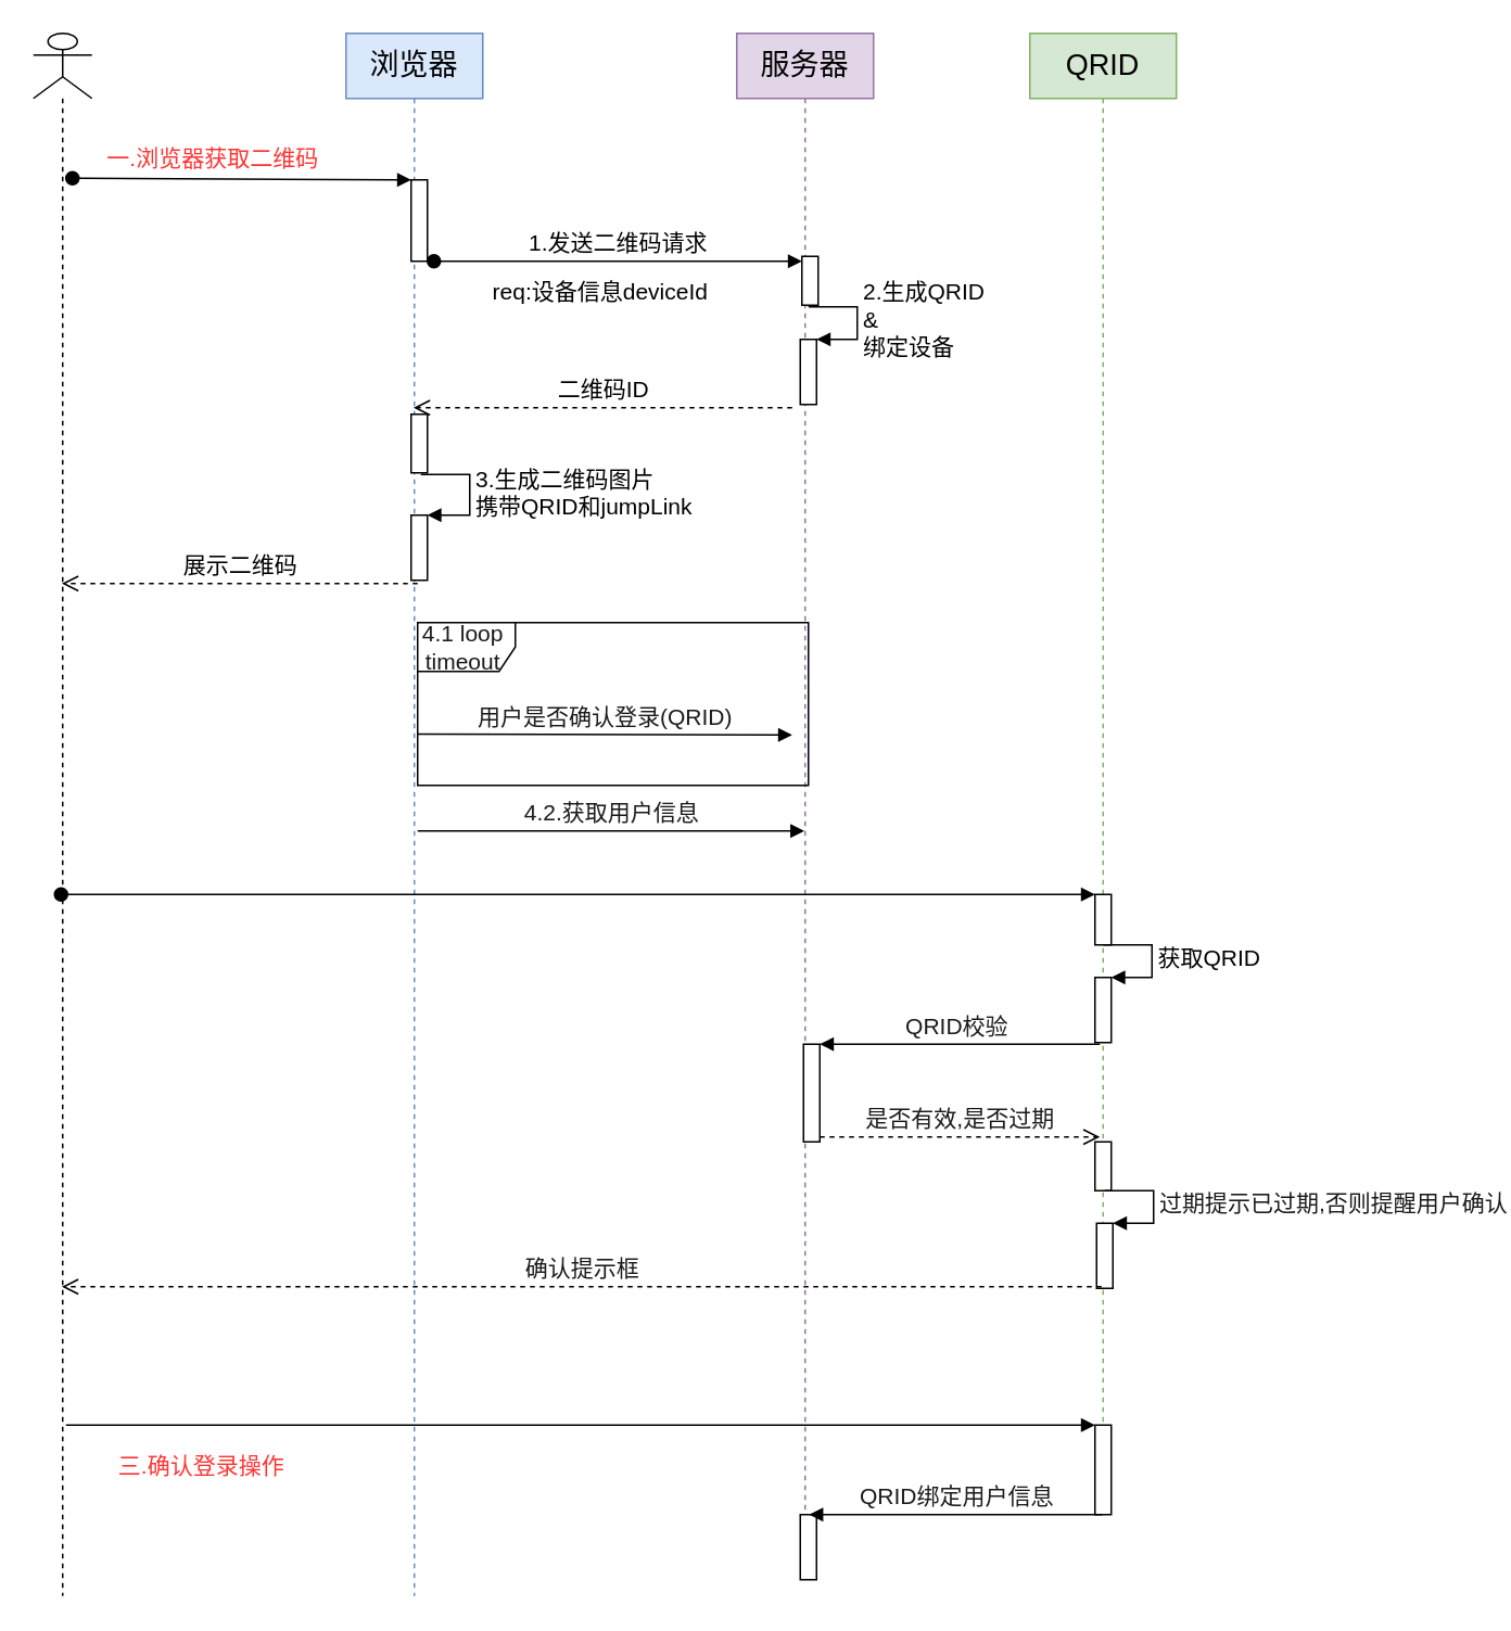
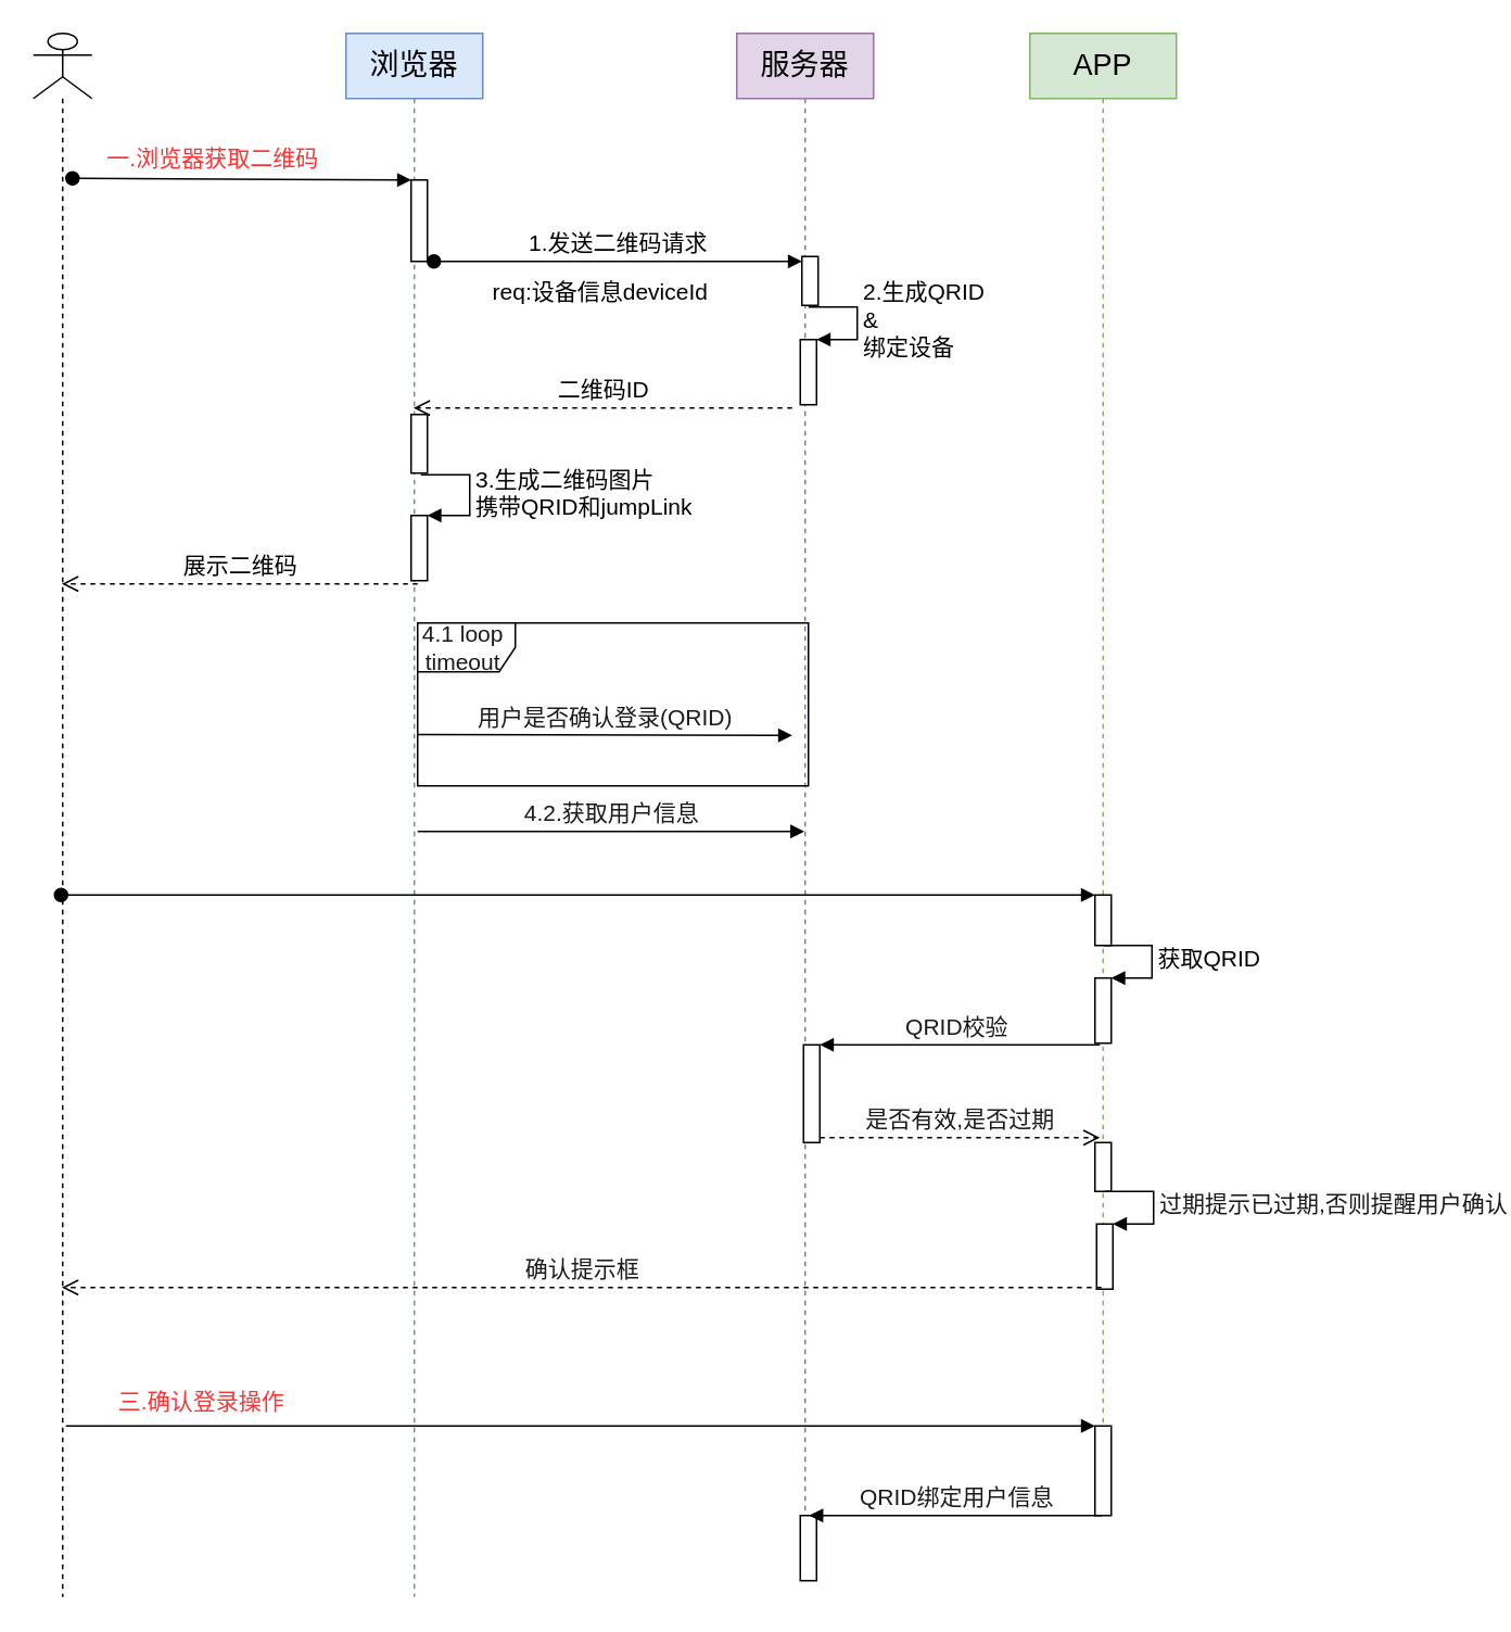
  <mxCell id="0" />
  <mxCell id="1" parent="0" />
  <mxCell id="2" value="" style="shape=umlLifeline;participant=umlActor;perimeter=lifelinePerimeter;whiteSpace=wrap;html=1;container=1;collapsible=0;recursiveResize=0;verticalAlign=top;spacingTop=36;outlineConnect=0;" parent="1" vertex="1"><mxGeometry x="20" y="20" width="36" height="960" as="geometry" /></mxCell>
  <mxCell id="3" value="&lt;font style=&quot;font-size: 18px&quot;&gt;浏览器&lt;/font&gt;" style="shape=umlLifeline;perimeter=lifelinePerimeter;whiteSpace=wrap;html=1;container=1;collapsible=0;recursiveResize=0;outlineConnect=0;fillColor=#dae8fc;strokeColor=#6c8ebf;" parent="1" vertex="1"><mxGeometry x="212" y="20" width="84" height="960" as="geometry" /></mxCell>
  <mxCell id="4" value="" style="html=1;points=[];perimeter=orthogonalPerimeter;fontSize=18;" parent="3" vertex="1"><mxGeometry x="40" y="90" width="10" height="50" as="geometry" /></mxCell>
  <mxCell id="5" value="" style="html=1;points=[];perimeter=orthogonalPerimeter;fontSize=14;" parent="3" vertex="1"><mxGeometry x="40" y="234" width="10" height="36" as="geometry" /></mxCell>
  <mxCell id="6" value="" style="html=1;points=[];perimeter=orthogonalPerimeter;fontSize=14;" parent="3" vertex="1"><mxGeometry x="40" y="296" width="10" height="40" as="geometry" /></mxCell>
  <mxCell id="7" value="3.生成二维码图片&lt;br&gt;携带QRID和jumpLink" style="edgeStyle=orthogonalEdgeStyle;html=1;align=left;spacingLeft=2;endArrow=block;rounded=0;entryX=1;entryY=0;fontSize=14;" parent="3" target="6" edge="1"><mxGeometry relative="1" as="geometry"><mxPoint x="46" y="271" as="sourcePoint" /><Array as="points"><mxPoint x="76" y="271" /></Array></mxGeometry></mxCell>
  <mxCell id="8" value="&lt;font color=&quot;#1a1a1a&quot;&gt;4.2.获取用户信息&lt;/font&gt;" style="html=1;verticalAlign=bottom;endArrow=block;rounded=0;fontSize=14;fontColor=#FF3333;" edge="1" parent="3" target="9"><mxGeometry width="80" relative="1" as="geometry"><mxPoint x="44" y="490" as="sourcePoint" /><mxPoint x="124" y="490" as="targetPoint" /></mxGeometry></mxCell>
  <mxCell id="9" value="&lt;font style=&quot;font-size: 18px&quot;&gt;服务器&lt;/font&gt;" style="shape=umlLifeline;perimeter=lifelinePerimeter;whiteSpace=wrap;html=1;container=1;collapsible=0;recursiveResize=0;outlineConnect=0;fillColor=#e1d5e7;strokeColor=#9673a6;" parent="1" vertex="1"><mxGeometry x="452" y="20" width="84" height="950" as="geometry" /></mxCell>
  <mxCell id="10" value="" style="html=1;points=[];perimeter=orthogonalPerimeter;fontSize=14;" parent="9" vertex="1"><mxGeometry x="39" y="188" width="10" height="40" as="geometry" /></mxCell>
  <mxCell id="11" value="2.生成QRID&lt;br&gt;&amp;amp;&lt;br&gt;绑定设备" style="edgeStyle=orthogonalEdgeStyle;html=1;align=left;spacingLeft=2;endArrow=block;rounded=0;entryX=1;entryY=0;fontSize=14;" parent="9" target="10" edge="1"><mxGeometry relative="1" as="geometry"><mxPoint x="44" y="168" as="sourcePoint" /><Array as="points"><mxPoint x="74" y="168" /></Array></mxGeometry></mxCell>
  <mxCell id="12" value="" style="html=1;points=[];perimeter=orthogonalPerimeter;fontSize=14;fontColor=#1A1A1A;" vertex="1" parent="9"><mxGeometry x="39" y="910" width="10" height="40" as="geometry" /></mxCell>
- <mxCell id="13" value="&lt;font style=&quot;font-size: 18px&quot;&gt;QRID&lt;/font&gt;" style="shape=umlLifeline;perimeter=lifelinePerimeter;whiteSpace=wrap;html=1;container=1;collapsible=0;recursiveResize=0;outlineConnect=0;fillColor=#d5e8d4;strokeColor=#82b366;" parent="1" vertex="1"><mxGeometry x="632" y="20" width="90" height="880" as="geometry" /></mxCell>
+ <mxCell id="13" value="&lt;font style=&quot;font-size: 18px&quot;&gt;APP&lt;/font&gt;" style="shape=umlLifeline;perimeter=lifelinePerimeter;whiteSpace=wrap;html=1;container=1;collapsible=0;recursiveResize=0;outlineConnect=0;fillColor=#d5e8d4;strokeColor=#82b366;" parent="1" vertex="1"><mxGeometry x="632" y="20" width="90" height="880" as="geometry" /></mxCell>
  <mxCell id="14" value="" style="html=1;points=[];perimeter=orthogonalPerimeter;fontSize=14;" parent="13" vertex="1"><mxGeometry x="40" y="529" width="10" height="31" as="geometry" /></mxCell>
  <mxCell id="15" value="" style="html=1;points=[];perimeter=orthogonalPerimeter;fontSize=14;" parent="13" vertex="1"><mxGeometry x="40" y="580" width="10" height="40" as="geometry" /></mxCell>
  <mxCell id="16" value="获取QRID" style="edgeStyle=orthogonalEdgeStyle;html=1;align=left;spacingLeft=2;endArrow=block;rounded=0;entryX=1;entryY=0;fontSize=14;" parent="13" target="15" edge="1"><mxGeometry relative="1" as="geometry"><mxPoint x="45" y="560" as="sourcePoint" /><Array as="points"><mxPoint x="75" y="560" /></Array></mxGeometry></mxCell>
  <mxCell id="17" value="" style="html=1;points=[];perimeter=orthogonalPerimeter;fontSize=14;fontColor=#1A1A1A;" parent="13" vertex="1"><mxGeometry x="40" y="681" width="10" height="30" as="geometry" /></mxCell>
  <mxCell id="18" value="" style="html=1;points=[];perimeter=orthogonalPerimeter;fontSize=14;fontColor=#1A1A1A;" parent="13" vertex="1"><mxGeometry x="40" y="855" width="10" height="55" as="geometry" /></mxCell>
  <mxCell id="19" value="" style="html=1;verticalAlign=bottom;startArrow=oval;endArrow=block;startSize=8;rounded=0;fontSize=18;exitX=1.1;exitY=0.98;exitDx=0;exitDy=0;exitPerimeter=0;" parent="1" target="4" edge="1"><mxGeometry relative="1" as="geometry"><mxPoint x="44" y="109.02" as="sourcePoint" /></mxGeometry></mxCell>
  <mxCell id="20" value="" style="html=1;points=[];perimeter=orthogonalPerimeter;fontSize=14;" parent="1" vertex="1"><mxGeometry x="492" y="157" width="10" height="30" as="geometry" /></mxCell>
  <mxCell id="21" value="1.发送二维码请求" style="html=1;verticalAlign=bottom;startArrow=oval;endArrow=block;startSize=8;rounded=0;fontSize=14;" parent="1" target="20" edge="1"><mxGeometry relative="1" as="geometry"><mxPoint x="266" y="160" as="sourcePoint" /></mxGeometry></mxCell>
  <mxCell id="22" value="req:设备信息deviceId" style="text;html=1;align=center;verticalAlign=middle;resizable=0;points=[];autosize=1;strokeColor=none;fillColor=none;fontSize=14;" parent="1" vertex="1"><mxGeometry x="293" y="169" width="150" height="20" as="geometry" /></mxCell>
  <mxCell id="23" value="二维码ID" style="html=1;verticalAlign=bottom;endArrow=open;dashed=1;endSize=8;rounded=0;fontSize=14;" parent="1" target="3" edge="1"><mxGeometry relative="1" as="geometry"><mxPoint x="486" y="250" as="sourcePoint" /><mxPoint x="406" y="250" as="targetPoint" /></mxGeometry></mxCell>
  <mxCell id="24" value="展示二维码" style="html=1;verticalAlign=bottom;endArrow=open;dashed=1;endSize=8;rounded=0;fontSize=14;" parent="1" edge="1"><mxGeometry relative="1" as="geometry"><mxPoint x="256" y="358" as="sourcePoint" /><mxPoint x="37.5" y="358" as="targetPoint" /></mxGeometry></mxCell>
  <mxCell id="25" value="" style="html=1;verticalAlign=bottom;startArrow=oval;endArrow=block;startSize=8;rounded=0;fontSize=14;" parent="1" target="14" edge="1"><mxGeometry relative="1" as="geometry"><mxPoint x="37" y="549" as="sourcePoint" /></mxGeometry></mxCell>
  <mxCell id="26" value="" style="html=1;points=[];perimeter=orthogonalPerimeter;fontSize=14;fontColor=#99FFFF;" parent="1" vertex="1"><mxGeometry x="493" y="641" width="10" height="60" as="geometry" /></mxCell>
  <mxCell id="27" value="&lt;font color=&quot;#1a1a1a&quot;&gt;QRID校验&amp;nbsp;&lt;/font&gt;" style="html=1;verticalAlign=bottom;endArrow=block;entryX=1;entryY=0;rounded=0;fontSize=14;fontColor=#99FFFF;" parent="1" target="26" edge="1"><mxGeometry relative="1" as="geometry"><mxPoint x="675" y="641" as="sourcePoint" /></mxGeometry></mxCell>
  <mxCell id="28" value="&lt;span style=&quot;color: rgb(26 , 26 , 26)&quot;&gt;是否有效,是否过期&lt;/span&gt;" style="html=1;verticalAlign=bottom;endArrow=open;dashed=1;endSize=8;exitX=1;exitY=0.95;rounded=0;fontSize=14;fontColor=#99FFFF;" parent="1" source="26" edge="1"><mxGeometry relative="1" as="geometry"><mxPoint x="675" y="698" as="targetPoint" /></mxGeometry></mxCell>
  <mxCell id="29" value="" style="html=1;points=[];perimeter=orthogonalPerimeter;fontSize=14;fontColor=#1A1A1A;" parent="1" vertex="1"><mxGeometry x="673" y="751" width="10" height="40" as="geometry" /></mxCell>
  <mxCell id="30" value="过期提示已过期,否则提醒用户确认" style="edgeStyle=orthogonalEdgeStyle;html=1;align=left;spacingLeft=2;endArrow=block;rounded=0;entryX=1;entryY=0;fontSize=14;fontColor=#1A1A1A;" parent="1" target="29" edge="1"><mxGeometry relative="1" as="geometry"><mxPoint x="678" y="731" as="sourcePoint" /><Array as="points"><mxPoint x="708" y="731" /></Array></mxGeometry></mxCell>
  <mxCell id="31" value="确认提示框" style="html=1;verticalAlign=bottom;endArrow=open;dashed=1;endSize=8;rounded=0;fontSize=14;fontColor=#1A1A1A;" parent="1" edge="1"><mxGeometry relative="1" as="geometry"><mxPoint x="676" y="790" as="sourcePoint" /><mxPoint x="37.5" y="790" as="targetPoint" /></mxGeometry></mxCell>
  <mxCell id="32" value="" style="html=1;verticalAlign=bottom;endArrow=block;entryX=0;entryY=0;rounded=0;fontSize=14;fontColor=#1A1A1A;" parent="1" target="18" edge="1"><mxGeometry relative="1" as="geometry"><mxPoint x="40" y="875" as="sourcePoint" /></mxGeometry></mxCell>
  <mxCell id="33" value="QRID绑定用户信息" style="html=1;verticalAlign=bottom;endArrow=block;rounded=0;fontSize=14;fontColor=#1A1A1A;" parent="1" edge="1"><mxGeometry width="80" relative="1" as="geometry"><mxPoint x="676.5" y="930" as="sourcePoint" /><mxPoint x="496.5" y="930" as="targetPoint" /></mxGeometry></mxCell>
  <mxCell id="34" value="4.1 loop&amp;nbsp;&lt;br&gt;timeout&amp;nbsp;" style="shape=umlFrame;whiteSpace=wrap;html=1;fontSize=14;fontColor=#1A1A1A;" parent="1" vertex="1"><mxGeometry x="256" y="382" width="240" height="100" as="geometry" /></mxCell>
  <mxCell id="35" value="用户是否确认登录(QRID)" style="html=1;verticalAlign=bottom;endArrow=block;rounded=0;fontSize=14;fontColor=#1A1A1A;" parent="1" edge="1"><mxGeometry width="80" relative="1" as="geometry"><mxPoint x="256" y="450.5" as="sourcePoint" /><mxPoint x="486" y="451" as="targetPoint" /></mxGeometry></mxCell>
  <mxCell id="36" value="&lt;span style=&quot;background-color: rgb(255 , 255 , 255)&quot;&gt;&lt;font color=&quot;#ff3333&quot;&gt;一.浏览器获取二维码&lt;/font&gt;&lt;/span&gt;" style="text;html=1;align=center;verticalAlign=middle;resizable=0;points=[];autosize=1;strokeColor=none;fillColor=none;fontSize=14;fontColor=#1A1A1A;" vertex="1" parent="1"><mxGeometry x="55" y="87" width="150" height="20" as="geometry" /></mxCell>
- <mxCell id="37" value="&lt;span style=&quot;background-color: rgb(255 , 255 , 255)&quot;&gt;&lt;font color=&quot;#ff3333&quot;&gt;三.确认登录操作&lt;/font&gt;&lt;/span&gt;" style="text;html=1;align=center;verticalAlign=middle;resizable=0;points=[];autosize=1;strokeColor=none;fillColor=none;fontSize=14;fontColor=#1A1A1A;" vertex="1" parent="1"><mxGeometry x="63" y="890" width="120" height="20" as="geometry" /></mxCell>
+ <mxCell id="37" value="&lt;span style=&quot;background-color: rgb(255 , 255 , 255)&quot;&gt;&lt;font color=&quot;#ff3333&quot;&gt;三.确认登录操作&lt;/font&gt;&lt;/span&gt;" style="text;html=1;align=center;verticalAlign=middle;resizable=0;points=[];autosize=1;strokeColor=none;fillColor=none;fontSize=14;fontColor=#1A1A1A;" vertex="1" parent="1"><mxGeometry x="63" y="850" width="120" height="20" as="geometry" /></mxCell>
